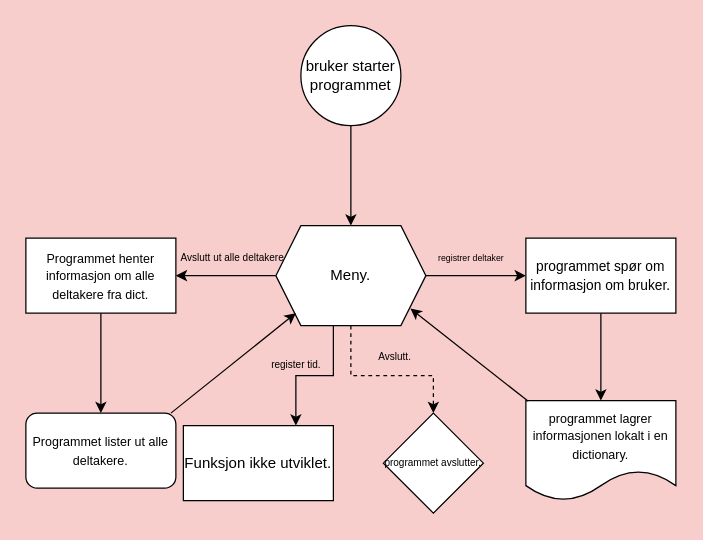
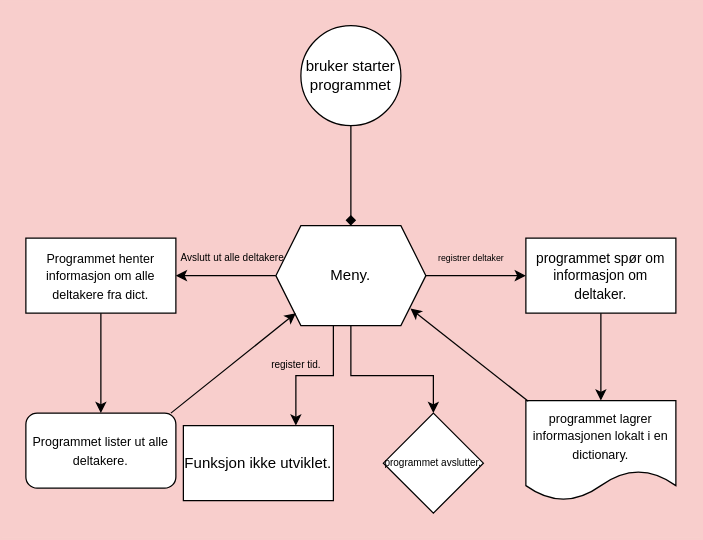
  <mxCell id="0" />
  <mxCell id="1" parent="0" />
- <mxCell id="2" value="" style="edgeStyle=orthogonalEdgeStyle;rounded=0;orthogonalLoop=1;jettySize=auto;html=1;" edge="1" parent="1" source="3" target="8"><mxGeometry relative="1" as="geometry" /></mxCell>
+ <mxCell id="2" value="" style="edgeStyle=orthogonalEdgeStyle;rounded=0;orthogonalLoop=1;jettySize=auto;html=1;endArrow=diamond;" edge="1" parent="1" source="3" target="8"><mxGeometry relative="1" as="geometry" /></mxCell>
  <mxCell id="3" value="bruker starter programmet" style="ellipse;whiteSpace=wrap;html=1;aspect=fixed;" vertex="1" parent="1"><mxGeometry x="240" y="20" width="80" height="80" as="geometry" /></mxCell>
  <mxCell id="4" value="" style="edgeStyle=orthogonalEdgeStyle;rounded=0;orthogonalLoop=1;jettySize=auto;html=1;" edge="1" parent="1" source="8" target="10"><mxGeometry relative="1" as="geometry" /></mxCell>
  <mxCell id="5" value="" style="edgeStyle=orthogonalEdgeStyle;rounded=0;orthogonalLoop=1;jettySize=auto;html=1;fontSize=10;" edge="1" parent="1" source="8" target="14"><mxGeometry relative="1" as="geometry" /></mxCell>
  <mxCell id="6" value="" style="edgeStyle=orthogonalEdgeStyle;rounded=0;orthogonalLoop=1;jettySize=auto;html=1;fontSize=10;" edge="1" parent="1" source="8" target="17"><mxGeometry relative="1" as="geometry"><Array as="points"><mxPoint x="266" y="300" /><mxPoint x="236" y="300" /></Array></mxGeometry></mxCell>
- <mxCell id="7" value="" style="edgeStyle=orthogonalEdgeStyle;rounded=0;orthogonalLoop=1;jettySize=auto;html=1;fontSize=8;dashed=1;" edge="1" parent="1" source="8" target="21"><mxGeometry relative="1" as="geometry"><Array as="points"><mxPoint x="280" y="300" /><mxPoint x="346" y="300" /></Array></mxGeometry></mxCell>
+ <mxCell id="7" value="" style="edgeStyle=orthogonalEdgeStyle;rounded=0;orthogonalLoop=1;jettySize=auto;html=1;fontSize=8;" edge="1" parent="1" source="8" target="21"><mxGeometry relative="1" as="geometry"><Array as="points"><mxPoint x="280" y="300" /><mxPoint x="346" y="300" /></Array></mxGeometry></mxCell>
  <mxCell id="8" value="Meny." style="shape=hexagon;perimeter=hexagonPerimeter2;whiteSpace=wrap;html=1;fixedSize=1;" vertex="1" parent="1"><mxGeometry x="220" y="180" width="120" height="80" as="geometry" /></mxCell>
  <mxCell id="9" value="" style="edgeStyle=orthogonalEdgeStyle;rounded=0;orthogonalLoop=1;jettySize=auto;html=1;fontSize=11;" edge="1" parent="1" source="10" target="12"><mxGeometry relative="1" as="geometry" /></mxCell>
- <mxCell id="10" value="&lt;font style=&quot;font-size: 11px;&quot;&gt;programmet spør om informasjon om bruker.&lt;/font&gt;" style="whiteSpace=wrap;html=1;" vertex="1" parent="1"><mxGeometry x="420" y="190" width="120" height="60" as="geometry" /></mxCell>
+ <mxCell id="10" value="&lt;font style=&quot;font-size: 11px;&quot;&gt;programmet spør om informasjon om deltaker.&lt;/font&gt;" style="whiteSpace=wrap;html=1;" vertex="1" parent="1"><mxGeometry x="420" y="190" width="120" height="60" as="geometry" /></mxCell>
  <mxCell id="11" value="&lt;font style=&quot;font-size: 7px;&quot;&gt;registrer deltaker&lt;/font&gt;" style="text;html=1;align=center;verticalAlign=middle;resizable=0;points=[];autosize=1;strokeColor=none;fillColor=none;" vertex="1" parent="1"><mxGeometry x="336" y="190" width="80" height="30" as="geometry" /></mxCell>
  <mxCell id="12" value="&lt;font style=&quot;font-size: 10px;&quot;&gt;programmet lagrer informasjonen lokalt i en dictionary.&lt;/font&gt;" style="shape=document;whiteSpace=wrap;html=1;boundedLbl=1;" vertex="1" parent="1"><mxGeometry x="420" y="320" width="120" height="80" as="geometry" /></mxCell>
  <mxCell id="13" value="" style="edgeStyle=orthogonalEdgeStyle;rounded=0;orthogonalLoop=1;jettySize=auto;html=1;fontSize=10;" edge="1" parent="1" source="14" target="16"><mxGeometry relative="1" as="geometry" /></mxCell>
  <mxCell id="14" value="&lt;font style=&quot;font-size: 10px;&quot;&gt;Programmet henter informasjon om alle deltakere fra dict.&lt;/font&gt;" style="whiteSpace=wrap;html=1;" vertex="1" parent="1"><mxGeometry x="20" y="190" width="120" height="60" as="geometry" /></mxCell>
  <mxCell id="15" value="&lt;font style=&quot;font-size: 8px;&quot;&gt;Avslutt ut alle deltakere&lt;/font&gt;" style="text;html=1;align=center;verticalAlign=middle;resizable=0;points=[];autosize=1;strokeColor=none;fillColor=none;fontSize=10;" vertex="1" parent="1"><mxGeometry x="140" y="190" width="90" height="30" as="geometry" /></mxCell>
  <mxCell id="16" value="&lt;font style=&quot;font-size: 10px;&quot;&gt;Programmet lister ut alle deltakere.&lt;/font&gt;" style="rounded=1;whiteSpace=wrap;html=1;" vertex="1" parent="1"><mxGeometry x="20" y="330" width="120" height="60" as="geometry" /></mxCell>
  <mxCell id="17" value="Funksjon ikke utviklet." style="whiteSpace=wrap;html=1;" vertex="1" parent="1"><mxGeometry x="146" y="340" width="120" height="60" as="geometry" /></mxCell>
  <mxCell id="18" value="&lt;font style=&quot;font-size: 8px;&quot;&gt;register tid.&lt;/font&gt;" style="text;html=1;align=center;verticalAlign=middle;resizable=0;points=[];autosize=1;strokeColor=none;fillColor=none;fontSize=10;" vertex="1" parent="1"><mxGeometry x="206" y="275" width="60" height="30" as="geometry" /></mxCell>
  <mxCell id="19" value="" style="endArrow=classic;html=1;rounded=0;fontSize=8;" edge="1" parent="1"><mxGeometry width="50" height="50" relative="1" as="geometry"><mxPoint x="136" y="330" as="sourcePoint" /><mxPoint x="236" y="250" as="targetPoint" /></mxGeometry></mxCell>
  <mxCell id="20" value="" style="endArrow=classic;html=1;rounded=0;fontSize=8;entryX=0.897;entryY=0.829;entryDx=0;entryDy=0;entryPerimeter=0;exitX=0.016;exitY=0.007;exitDx=0;exitDy=0;exitPerimeter=0;" edge="1" parent="1" source="12" target="8"><mxGeometry width="50" height="50" relative="1" as="geometry"><mxPoint x="256" y="340" as="sourcePoint" /><mxPoint x="306" y="290" as="targetPoint" /></mxGeometry></mxCell>
  <mxCell id="21" value="programmet avslutter." style="rhombus;whiteSpace=wrap;html=1;fontSize=8;" vertex="1" parent="1"><mxGeometry x="306" y="330" width="80" height="80" as="geometry" /></mxCell>
- <mxCell id="22" value="Avslutt." style="text;html=1;align=center;verticalAlign=middle;resizable=0;points=[];autosize=1;strokeColor=none;fillColor=none;fontSize=8;" vertex="1" parent="1"><mxGeometry x="290" y="275" width="50" height="20" as="geometry" /></mxCell>
